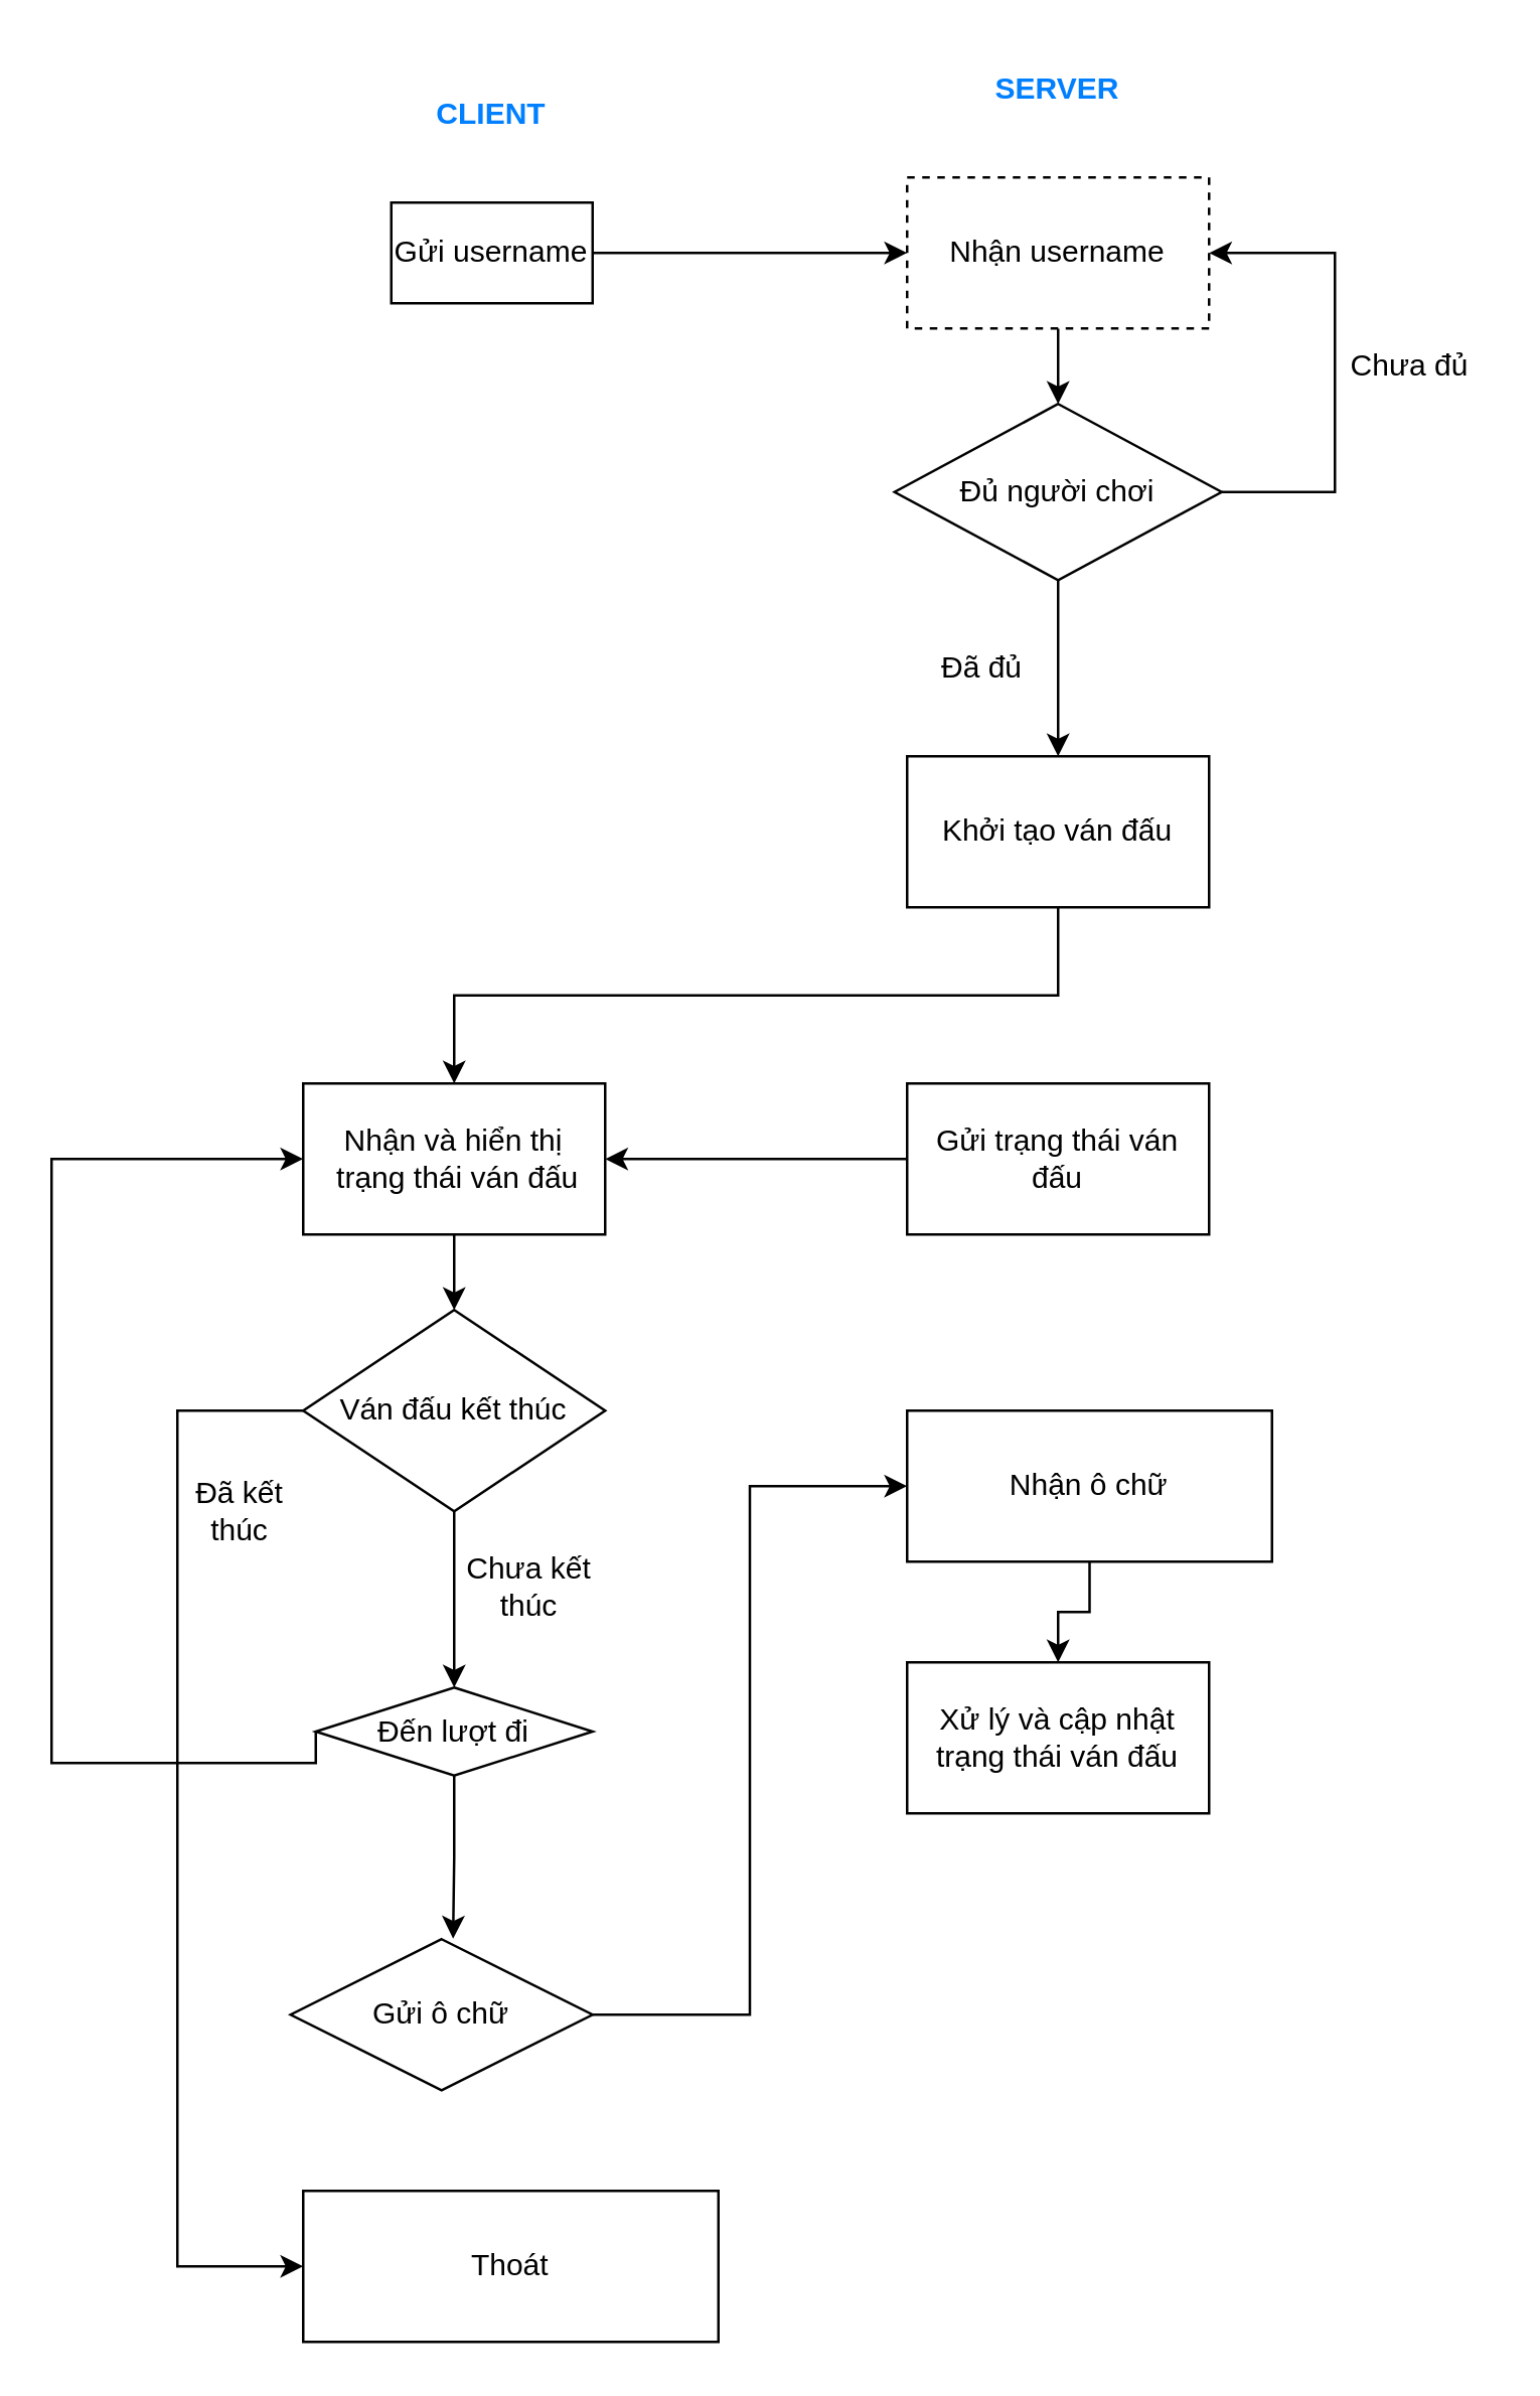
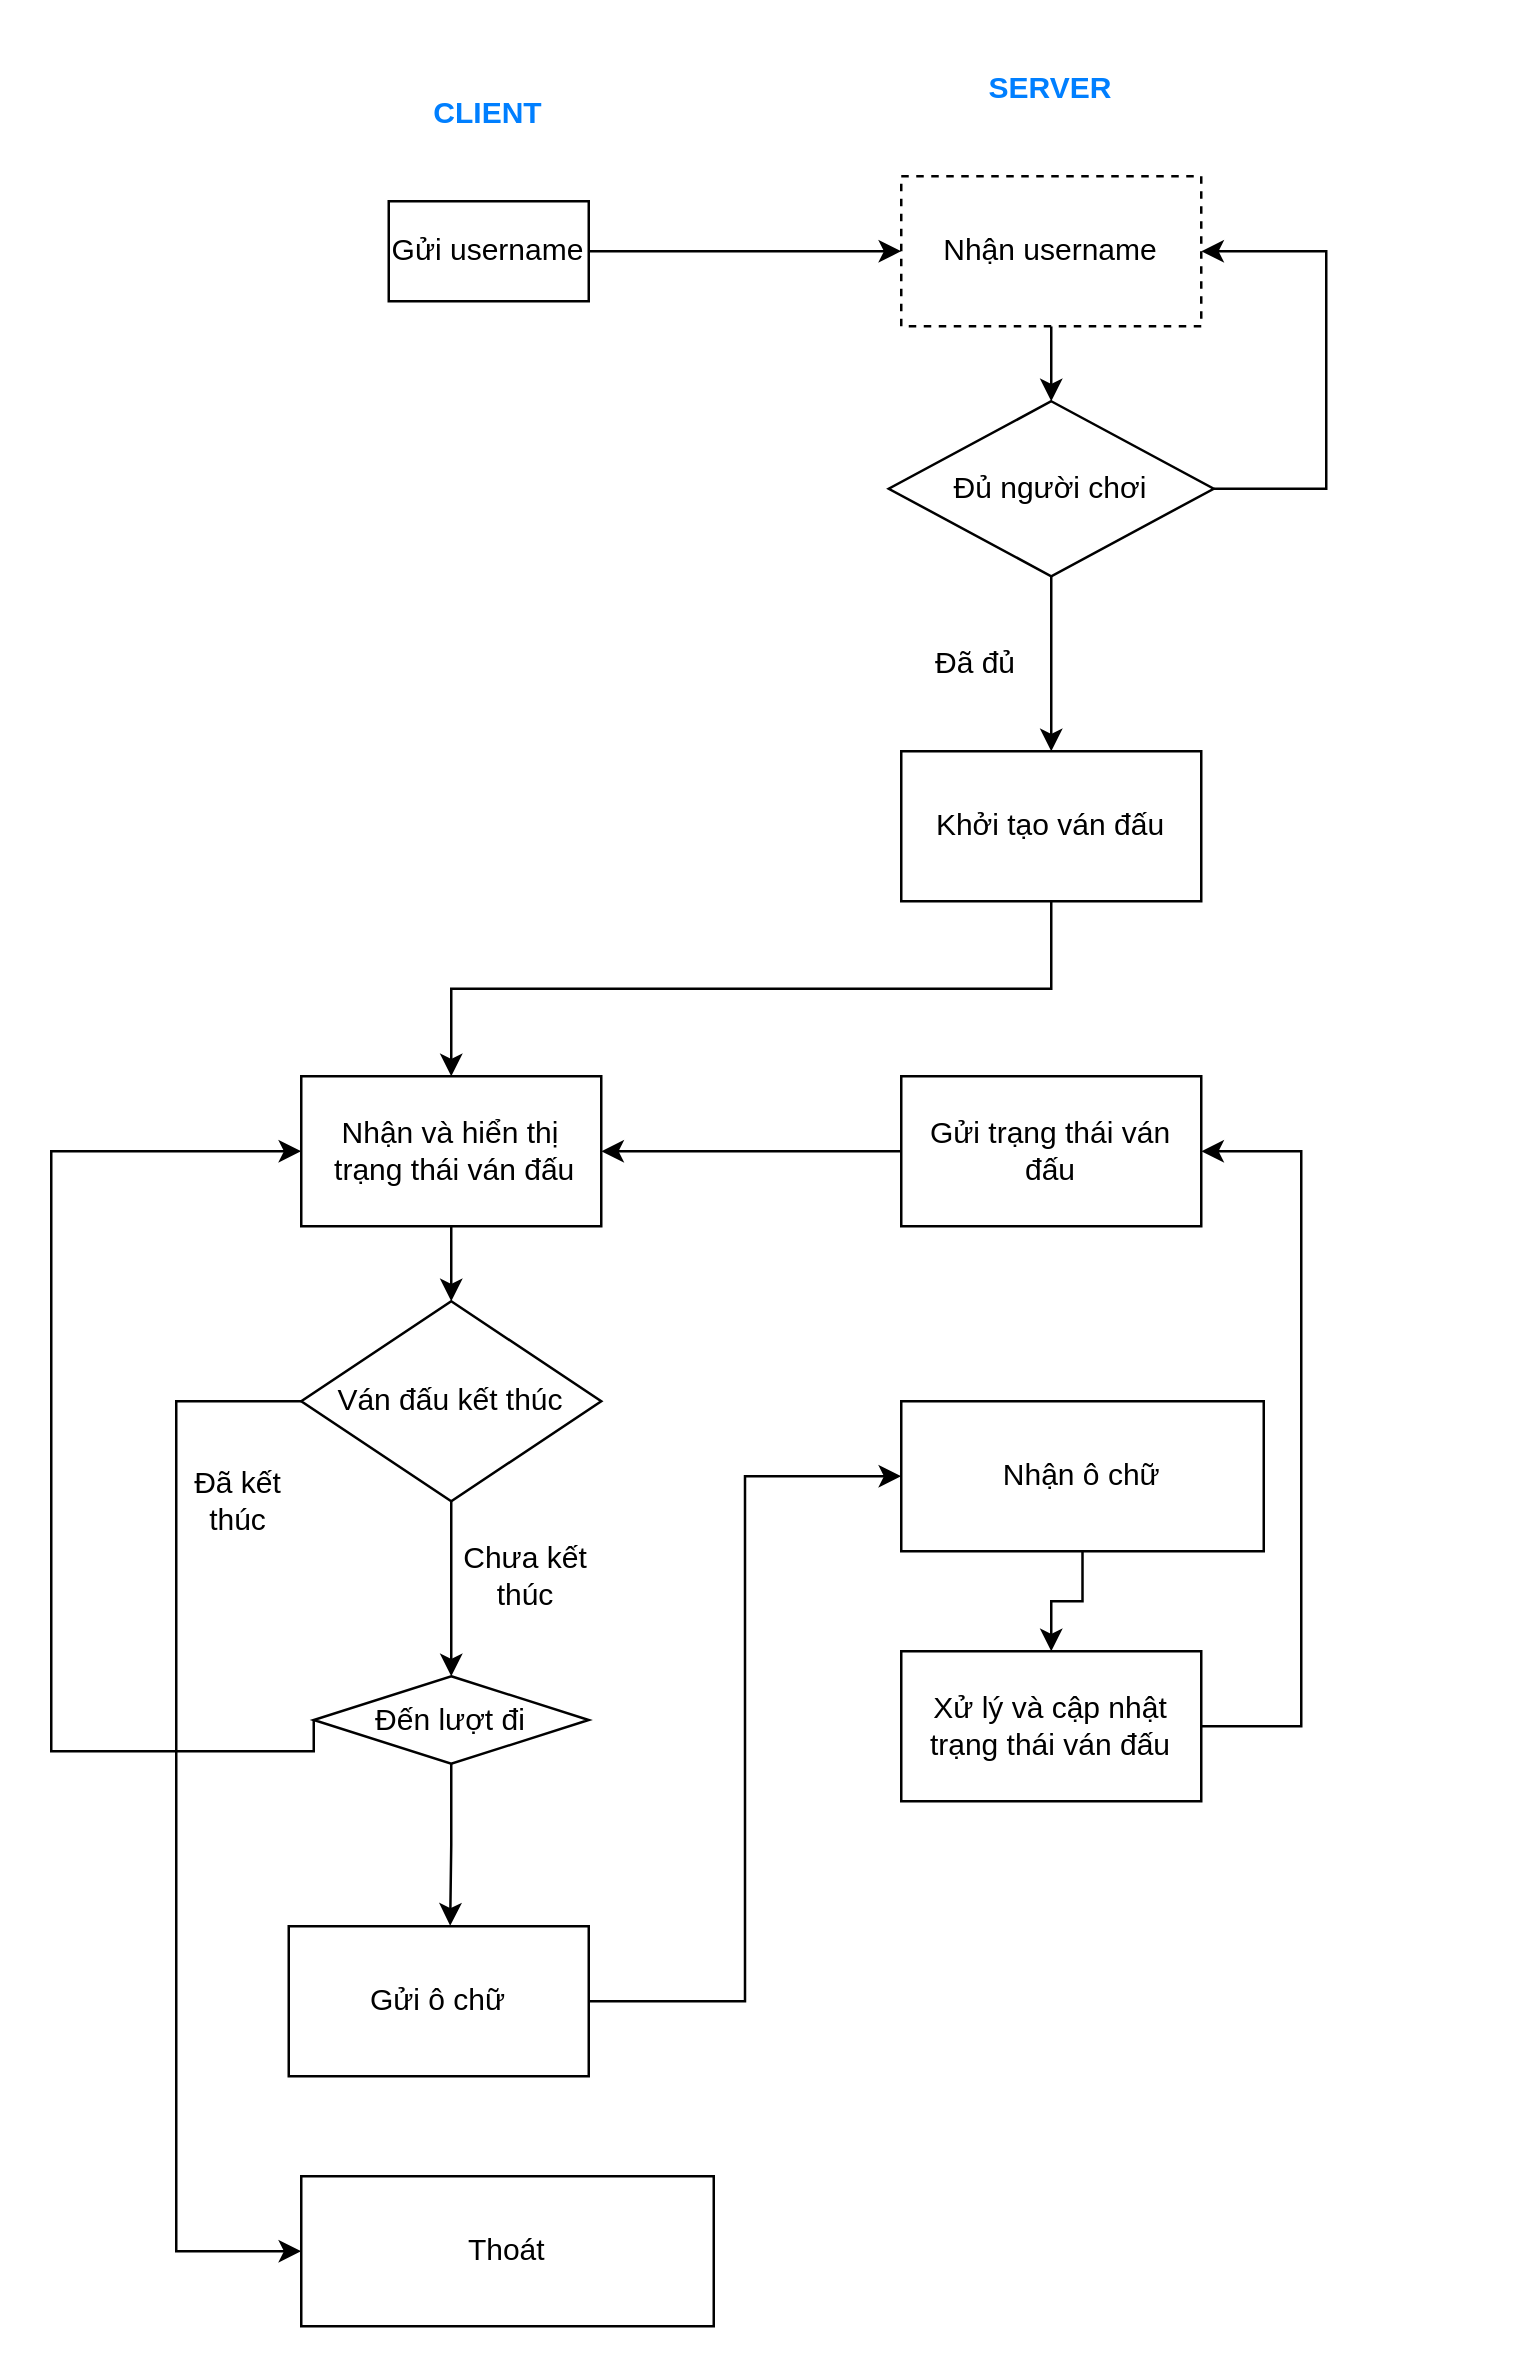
  <mxCell id="0" />
  <mxCell id="1" parent="0" />
  <mxCell id="2" value="&lt;b&gt;&lt;font color=&quot;#007fff&quot;&gt;CLIENT&lt;/font&gt;&lt;/b&gt;" style="text;html=1;strokeColor=none;fillColor=none;align=center;verticalAlign=middle;whiteSpace=wrap;rounded=0;" vertex="1" parent="1"><mxGeometry x="165" y="30" width="60" height="30" as="geometry" /></mxCell>
  <mxCell id="3" value="&lt;b&gt;&lt;font color=&quot;#007fff&quot;&gt;SERVER&lt;/font&gt;&lt;/b&gt;" style="text;html=1;strokeColor=none;fillColor=none;align=center;verticalAlign=middle;whiteSpace=wrap;rounded=0;" vertex="1" parent="1"><mxGeometry x="390" y="20" width="60" height="30" as="geometry" /></mxCell>
  <mxCell id="4" style="edgeStyle=orthogonalEdgeStyle;rounded=0;orthogonalLoop=1;jettySize=auto;html=1;exitX=1;exitY=0.5;exitDx=0;exitDy=0;entryX=0;entryY=0.5;entryDx=0;entryDy=0;fontColor=#000000;" edge="1" parent="1" source="5" target="7"><mxGeometry relative="1" as="geometry" /></mxCell>
  <mxCell id="5" value="&lt;font color=&quot;#000000&quot;&gt;Gửi username&lt;/font&gt;" style="rounded=0;whiteSpace=wrap;html=1;fontColor=#007FFF;" vertex="1" parent="1"><mxGeometry x="155" y="80" width="80" height="40" as="geometry" /></mxCell>
  <mxCell id="6" style="edgeStyle=orthogonalEdgeStyle;rounded=0;orthogonalLoop=1;jettySize=auto;html=1;exitX=0.5;exitY=1;exitDx=0;exitDy=0;entryX=0.5;entryY=0;entryDx=0;entryDy=0;fontColor=#000000;" edge="1" parent="1" source="7" target="10"><mxGeometry relative="1" as="geometry" /></mxCell>
  <mxCell id="7" value="Nhận username" style="rounded=0;whiteSpace=wrap;html=1;fontColor=#000000;dashed=1;" vertex="1" parent="1"><mxGeometry x="360" y="70" width="120" height="60" as="geometry" /></mxCell>
  <mxCell id="8" style="edgeStyle=orthogonalEdgeStyle;rounded=0;orthogonalLoop=1;jettySize=auto;html=1;exitX=1;exitY=0.5;exitDx=0;exitDy=0;entryX=1;entryY=0.5;entryDx=0;entryDy=0;fontColor=#000000;" edge="1" parent="1" source="10" target="7"><mxGeometry relative="1" as="geometry"><Array as="points"><mxPoint x="530" y="195" /><mxPoint x="530" y="100" /></Array></mxGeometry></mxCell>
  <mxCell id="9" style="edgeStyle=orthogonalEdgeStyle;rounded=0;orthogonalLoop=1;jettySize=auto;html=1;exitX=0.5;exitY=1;exitDx=0;exitDy=0;entryX=0.5;entryY=0;entryDx=0;entryDy=0;fontColor=#000000;" edge="1" parent="1" source="10" target="13"><mxGeometry relative="1" as="geometry" /></mxCell>
  <mxCell id="10" value="Đủ người chơi" style="rhombus;whiteSpace=wrap;html=1;fontColor=#000000;" vertex="1" parent="1"><mxGeometry x="355" y="160" width="130" height="70" as="geometry" /></mxCell>
- <mxCell id="11" value="Chưa đủ" style="text;html=1;strokeColor=none;fillColor=none;align=center;verticalAlign=middle;whiteSpace=wrap;rounded=0;fontColor=#000000;" vertex="1" parent="1"><mxGeometry x="530" y="130" width="60" height="30" as="geometry" /></mxCell>
  <mxCell id="12" style="edgeStyle=orthogonalEdgeStyle;rounded=0;orthogonalLoop=1;jettySize=auto;html=1;exitX=0.5;exitY=1;exitDx=0;exitDy=0;fontColor=#000000;" edge="1" parent="1" source="13" target="20"><mxGeometry relative="1" as="geometry" /></mxCell>
  <mxCell id="13" value="Khởi tạo ván đấu" style="rounded=0;whiteSpace=wrap;html=1;fontColor=#000000;" vertex="1" parent="1"><mxGeometry x="360" y="300" width="120" height="60" as="geometry" /></mxCell>
  <mxCell id="14" value="Đã đủ" style="text;html=1;strokeColor=none;fillColor=none;align=center;verticalAlign=middle;whiteSpace=wrap;rounded=0;fontColor=#000000;" vertex="1" parent="1"><mxGeometry x="360" y="250" width="60" height="30" as="geometry" /></mxCell>
  <mxCell id="15" style="edgeStyle=orthogonalEdgeStyle;rounded=0;orthogonalLoop=1;jettySize=auto;html=1;exitX=0.5;exitY=1;exitDx=0;exitDy=0;entryX=0.5;entryY=0;entryDx=0;entryDy=0;fontColor=#000000;" edge="1" parent="1" source="16" target="27"><mxGeometry relative="1" as="geometry" /></mxCell>
  <mxCell id="16" value="Nhận ô chữ" style="rounded=0;whiteSpace=wrap;html=1;fontColor=#000000;" vertex="1" parent="1"><mxGeometry x="360" y="560" width="145" height="60" as="geometry" /></mxCell>
  <mxCell id="17" style="edgeStyle=orthogonalEdgeStyle;rounded=0;orthogonalLoop=1;jettySize=auto;html=1;exitX=0;exitY=0.5;exitDx=0;exitDy=0;entryX=1;entryY=0.5;entryDx=0;entryDy=0;fontColor=#000000;" edge="1" parent="1" source="18" target="20"><mxGeometry relative="1" as="geometry" /></mxCell>
  <mxCell id="18" value="Gửi trạng thái ván đấu" style="rounded=0;whiteSpace=wrap;html=1;fontColor=#000000;" vertex="1" parent="1"><mxGeometry x="360" y="430" width="120" height="60" as="geometry" /></mxCell>
  <mxCell id="19" style="edgeStyle=orthogonalEdgeStyle;rounded=0;orthogonalLoop=1;jettySize=auto;html=1;exitX=0.5;exitY=1;exitDx=0;exitDy=0;entryX=0.5;entryY=0;entryDx=0;entryDy=0;fontColor=#000000;" edge="1" parent="1" source="20" target="30"><mxGeometry relative="1" as="geometry" /></mxCell>
  <mxCell id="20" value="Nhận và hiển thị&lt;br&gt;&amp;nbsp;trạng thái ván đấu" style="rounded=0;whiteSpace=wrap;html=1;fontColor=#000000;" vertex="1" parent="1"><mxGeometry x="120" y="430" width="120" height="60" as="geometry" /></mxCell>
  <mxCell id="21" style="edgeStyle=orthogonalEdgeStyle;rounded=0;orthogonalLoop=1;jettySize=auto;html=1;exitX=0.5;exitY=1;exitDx=0;exitDy=0;entryX=0.538;entryY=-0.004;entryDx=0;entryDy=0;entryPerimeter=0;fontColor=#000000;" edge="1" parent="1" source="23" target="25"><mxGeometry relative="1" as="geometry" /></mxCell>
  <mxCell id="22" style="edgeStyle=orthogonalEdgeStyle;rounded=0;orthogonalLoop=1;jettySize=auto;html=1;exitX=0;exitY=0.5;exitDx=0;exitDy=0;entryX=0;entryY=0.5;entryDx=0;entryDy=0;fontColor=#000000;" edge="1" parent="1" source="23" target="20"><mxGeometry relative="1" as="geometry"><Array as="points"><mxPoint x="20" y="700" /><mxPoint x="20" y="460" /></Array></mxGeometry></mxCell>
  <mxCell id="23" value="Đến lượt đi" style="rhombus;whiteSpace=wrap;html=1;fontColor=#000000;" vertex="1" parent="1"><mxGeometry x="125" y="670" width="110" height="35" as="geometry" /></mxCell>
  <mxCell id="24" style="edgeStyle=orthogonalEdgeStyle;rounded=0;orthogonalLoop=1;jettySize=auto;html=1;exitX=1;exitY=0.5;exitDx=0;exitDy=0;entryX=0;entryY=0.5;entryDx=0;entryDy=0;fontColor=#000000;" edge="1" parent="1" source="25" target="16"><mxGeometry relative="1" as="geometry" /></mxCell>
- <mxCell id="25" value="Gửi ô chữ" style="rhombus;whiteSpace=wrap;html=1;fontColor=#000000;" vertex="1" parent="1"><mxGeometry x="115" y="770" width="120" height="60" as="geometry" /></mxCell>
+ <mxCell id="25" value="Gửi ô chữ" style="rounded=0;whiteSpace=wrap;html=1;fontColor=#000000;" vertex="1" parent="1"><mxGeometry x="115" y="770" width="120" height="60" as="geometry" /></mxCell>
+ <mxCell id="26" style="edgeStyle=orthogonalEdgeStyle;rounded=0;orthogonalLoop=1;jettySize=auto;html=1;exitX=1;exitY=0.5;exitDx=0;exitDy=0;entryX=1;entryY=0.5;entryDx=0;entryDy=0;fontColor=#000000;" edge="1" parent="1" source="27" target="18"><mxGeometry relative="1" as="geometry"><Array as="points"><mxPoint x="520" y="690" /><mxPoint x="520" y="460" /></Array></mxGeometry></mxCell>
  <mxCell id="27" value="Xử lý và cập nhật trạng thái ván đấu" style="rounded=0;whiteSpace=wrap;html=1;fontColor=#000000;" vertex="1" parent="1"><mxGeometry x="360" y="660" width="120" height="60" as="geometry" /></mxCell>
  <mxCell id="28" style="edgeStyle=orthogonalEdgeStyle;rounded=0;orthogonalLoop=1;jettySize=auto;html=1;exitX=0.5;exitY=1;exitDx=0;exitDy=0;entryX=0.5;entryY=0;entryDx=0;entryDy=0;fontColor=#000000;" edge="1" parent="1" source="30" target="23"><mxGeometry relative="1" as="geometry" /></mxCell>
  <mxCell id="29" style="edgeStyle=orthogonalEdgeStyle;rounded=0;orthogonalLoop=1;jettySize=auto;html=1;exitX=0;exitY=0.5;exitDx=0;exitDy=0;entryX=0;entryY=0.5;entryDx=0;entryDy=0;fontColor=#000000;" edge="1" parent="1" source="30" target="31"><mxGeometry relative="1" as="geometry"><Array as="points"><mxPoint x="70" y="560" /><mxPoint x="70" y="900" /></Array></mxGeometry></mxCell>
  <mxCell id="30" value="Ván đấu kết thúc" style="rhombus;whiteSpace=wrap;html=1;fontColor=#000000;" vertex="1" parent="1"><mxGeometry x="120" y="520" width="120" height="80" as="geometry" /></mxCell>
  <mxCell id="31" value="Thoát" style="rounded=0;whiteSpace=wrap;html=1;fontColor=#000000;" vertex="1" parent="1"><mxGeometry x="120" y="870" width="165" height="60" as="geometry" /></mxCell>
  <mxCell id="32" value="Chưa kết thúc" style="text;html=1;strokeColor=none;fillColor=none;align=center;verticalAlign=middle;whiteSpace=wrap;rounded=0;fontColor=#000000;" vertex="1" parent="1"><mxGeometry x="180" y="615" width="60" height="30" as="geometry" /></mxCell>
  <mxCell id="33" value="Đã kết thúc" style="text;html=1;strokeColor=none;fillColor=none;align=center;verticalAlign=middle;whiteSpace=wrap;rounded=0;fontColor=#000000;" vertex="1" parent="1"><mxGeometry x="65" y="585" width="60" height="30" as="geometry" /></mxCell>
